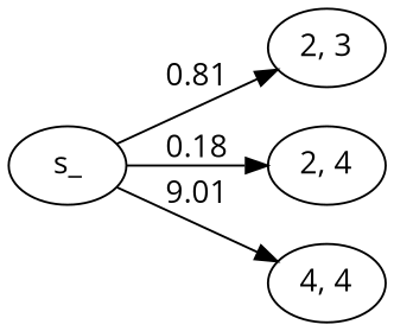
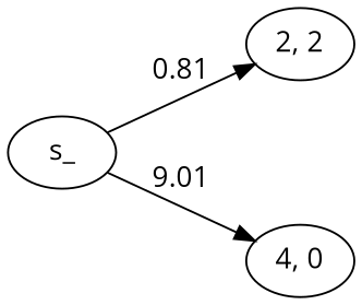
  digraph {
    fontname="Open Sans"
    rankdir=LR
    node [fontname="Open Sans"]
    edge [fontname="Open Sans"]
-   n1 [label="2, 3"]
+   n1 [label="2, 2"]
    s_
-   n3 [label="2, 4"]
-   n4 [label="4, 4"]
+   n4 [label="4, 0"]
    s_ -> n1 [label=0.81]
-   s_ -> n3 [label=0.18]
    s_ -> n4 [label=9.01]
  }
